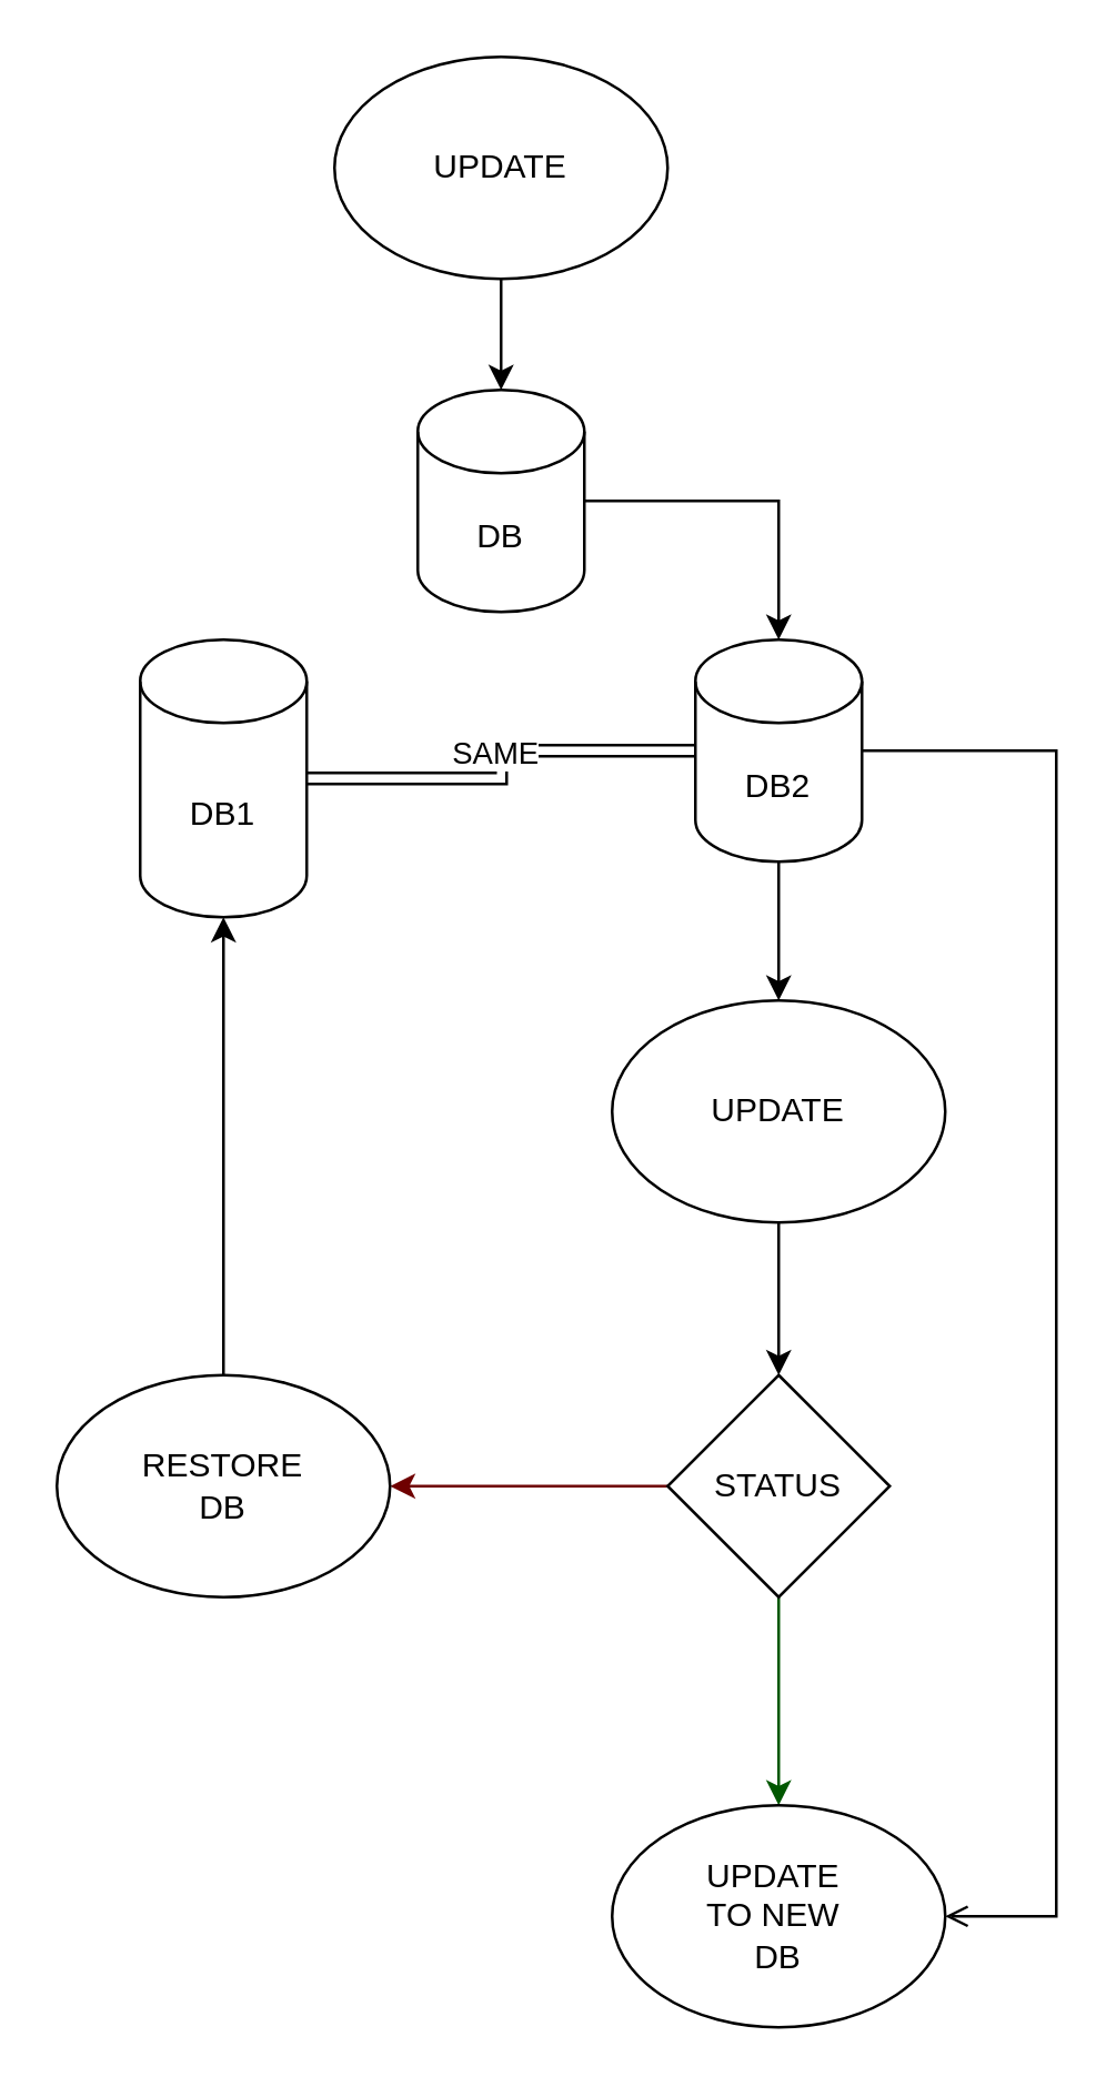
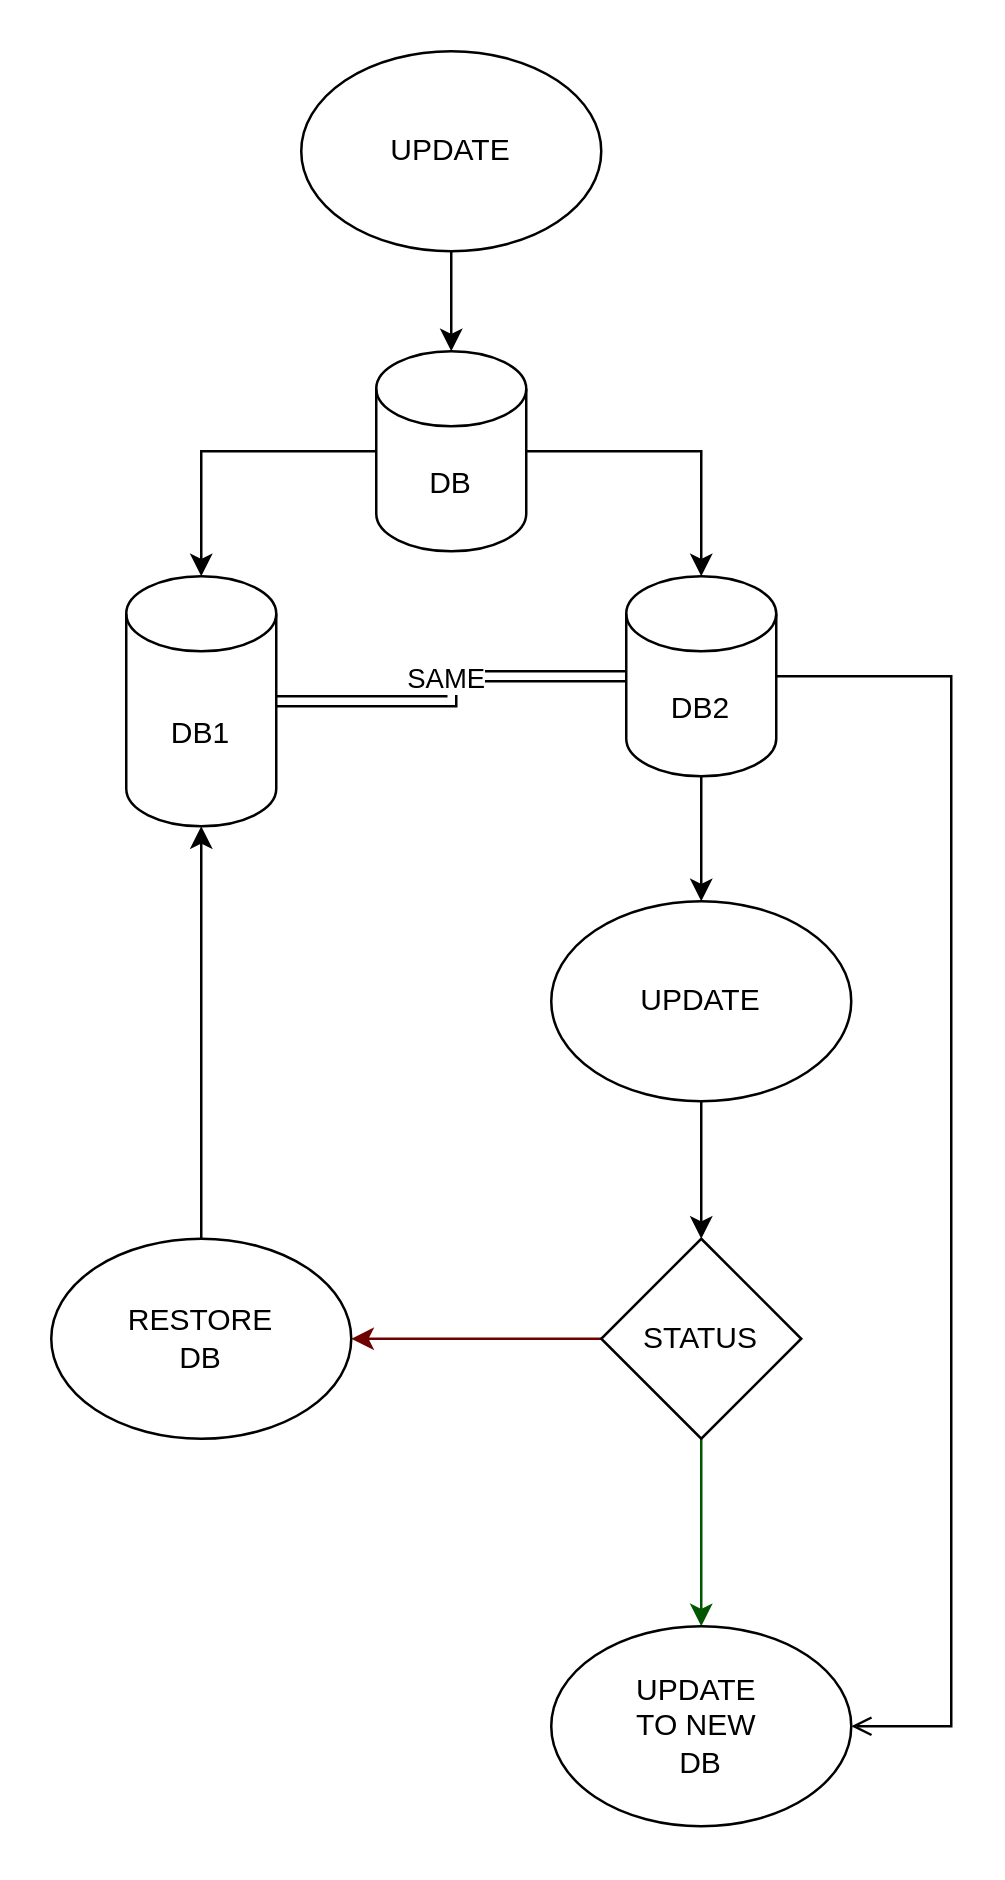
  <mxCell id="0" />
  <mxCell id="1" parent="0" />
  <mxCell id="2" value="" style="edgeStyle=orthogonalEdgeStyle;rounded=0;orthogonalLoop=1;jettySize=auto;html=1;" edge="1" parent="1" source="3" target="6"><mxGeometry relative="1" as="geometry" /></mxCell>
  <mxCell id="3" value="UPDATE" style="ellipse;whiteSpace=wrap;html=1;" vertex="1" parent="1"><mxGeometry x="120" y="20" width="120" height="80" as="geometry" /></mxCell>
  <mxCell id="4" style="edgeStyle=orthogonalEdgeStyle;rounded=0;orthogonalLoop=1;jettySize=auto;html=1;entryX=0.5;entryY=0;entryDx=0;entryDy=0;entryPerimeter=0;" edge="1" parent="1" source="6" target="12"><mxGeometry relative="1" as="geometry" /></mxCell>
+ <mxCell id="5" style="edgeStyle=orthogonalEdgeStyle;rounded=0;orthogonalLoop=1;jettySize=auto;html=1;entryX=0.5;entryY=0;entryDx=0;entryDy=0;entryPerimeter=0;" edge="1" parent="1" source="6" target="9"><mxGeometry relative="1" as="geometry" /></mxCell>
  <mxCell id="6" value="DB" style="shape=cylinder3;whiteSpace=wrap;html=1;boundedLbl=1;backgroundOutline=1;size=15;" vertex="1" parent="1"><mxGeometry x="150" y="140" width="60" height="80" as="geometry" /></mxCell>
  <mxCell id="7" style="edgeStyle=orthogonalEdgeStyle;rounded=0;orthogonalLoop=1;jettySize=auto;html=1;entryX=0;entryY=0.5;entryDx=0;entryDy=0;entryPerimeter=0;shape=link;" edge="1" parent="1" source="9" target="12"><mxGeometry relative="1" as="geometry" /></mxCell>
  <mxCell id="8" value="SAME" style="edgeLabel;html=1;align=center;verticalAlign=middle;resizable=0;points=[];" vertex="1" connectable="0" parent="7"><mxGeometry x="0.3" y="-1" relative="1" as="geometry"><mxPoint x="-21" y="-1" as="offset" /></mxGeometry></mxCell>
  <mxCell id="9" value="DB1" style="shape=cylinder3;whiteSpace=wrap;html=1;boundedLbl=1;backgroundOutline=1;size=15;" vertex="1" parent="1"><mxGeometry x="50" y="230" width="60" height="100" as="geometry" /></mxCell>
  <mxCell id="10" value="" style="edgeStyle=orthogonalEdgeStyle;rounded=0;orthogonalLoop=1;jettySize=auto;html=1;" edge="1" parent="1" source="12" target="14"><mxGeometry relative="1" as="geometry" /></mxCell>
  <mxCell id="11" style="edgeStyle=orthogonalEdgeStyle;rounded=0;orthogonalLoop=1;jettySize=auto;html=1;entryX=1;entryY=0.5;entryDx=0;entryDy=0;endArrow=open;" edge="1" parent="1" source="12" target="20"><mxGeometry relative="1" as="geometry"><Array as="points"><mxPoint x="380" y="270" /><mxPoint x="380" y="690" /></Array></mxGeometry></mxCell>
  <mxCell id="12" value="DB2" style="shape=cylinder3;whiteSpace=wrap;html=1;boundedLbl=1;backgroundOutline=1;size=15;" vertex="1" parent="1"><mxGeometry x="250" y="230" width="60" height="80" as="geometry" /></mxCell>
  <mxCell id="13" value="" style="edgeStyle=orthogonalEdgeStyle;rounded=0;orthogonalLoop=1;jettySize=auto;html=1;" edge="1" parent="1" source="14" target="17"><mxGeometry relative="1" as="geometry" /></mxCell>
  <mxCell id="14" value="UPDATE" style="ellipse;whiteSpace=wrap;html=1;" vertex="1" parent="1"><mxGeometry x="220" y="360" width="120" height="80" as="geometry" /></mxCell>
  <mxCell id="15" value="" style="edgeStyle=orthogonalEdgeStyle;rounded=0;orthogonalLoop=1;jettySize=auto;html=1;fillColor=#a20025;strokeColor=#6F0000;" edge="1" parent="1" source="17" target="19"><mxGeometry relative="1" as="geometry" /></mxCell>
  <mxCell id="16" value="" style="edgeStyle=orthogonalEdgeStyle;rounded=0;orthogonalLoop=1;jettySize=auto;html=1;fillColor=#008a00;strokeColor=#005700;" edge="1" parent="1" source="17" target="20"><mxGeometry relative="1" as="geometry" /></mxCell>
  <mxCell id="17" value="STATUS" style="rhombus;whiteSpace=wrap;html=1;" vertex="1" parent="1"><mxGeometry x="240" y="495" width="80" height="80" as="geometry" /></mxCell>
  <mxCell id="18" style="edgeStyle=orthogonalEdgeStyle;rounded=0;orthogonalLoop=1;jettySize=auto;html=1;entryX=0.5;entryY=1;entryDx=0;entryDy=0;entryPerimeter=0;" edge="1" parent="1" source="19" target="9"><mxGeometry relative="1" as="geometry" /></mxCell>
  <mxCell id="19" value="RESTORE&lt;br&gt;DB" style="ellipse;whiteSpace=wrap;html=1;" vertex="1" parent="1"><mxGeometry x="20" y="495" width="120" height="80" as="geometry" /></mxCell>
  <mxCell id="20" value="UPDATE&amp;nbsp;&lt;br&gt;TO NEW&amp;nbsp;&lt;br&gt;DB" style="ellipse;whiteSpace=wrap;html=1;" vertex="1" parent="1"><mxGeometry x="220" y="650" width="120" height="80" as="geometry" /></mxCell>
